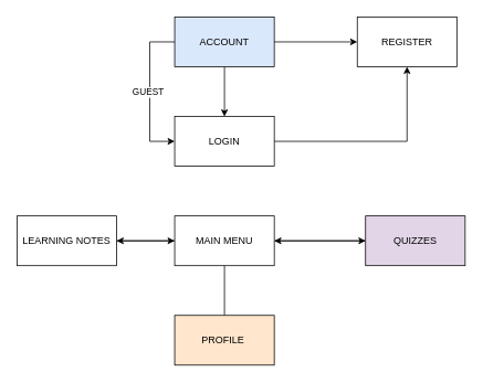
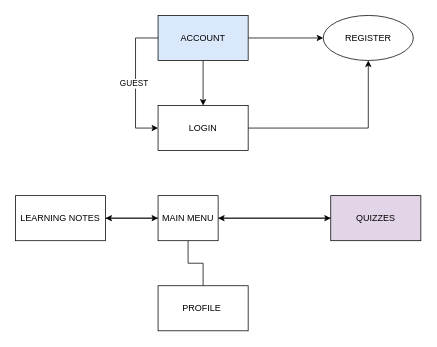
  <mxCell id="0" />
  <mxCell id="1" parent="0" />
  <mxCell id="2" style="edgeStyle=orthogonalEdgeStyle;rounded=0;orthogonalLoop=1;jettySize=auto;html=1;entryX=0.5;entryY=0;entryDx=0;entryDy=0;" edge="1" parent="1" source="6" target="8"><mxGeometry relative="1" as="geometry" /></mxCell>
  <mxCell id="3" style="edgeStyle=orthogonalEdgeStyle;rounded=0;orthogonalLoop=1;jettySize=auto;html=1;entryX=0;entryY=0.5;entryDx=0;entryDy=0;" edge="1" parent="1" source="6" target="9"><mxGeometry relative="1" as="geometry" /></mxCell>
  <mxCell id="4" style="edgeStyle=orthogonalEdgeStyle;rounded=0;orthogonalLoop=1;jettySize=auto;html=1;entryX=0;entryY=0.5;entryDx=0;entryDy=0;" edge="1" parent="1" source="6" target="8"><mxGeometry relative="1" as="geometry"><Array as="points"><mxPoint x="180" y="50" /><mxPoint x="180" y="170" /></Array></mxGeometry></mxCell>
  <mxCell id="5" value="GUEST" style="edgeLabel;html=1;align=center;verticalAlign=middle;resizable=0;points=[];" vertex="1" connectable="0" parent="4"><mxGeometry y="-3" relative="1" as="geometry"><mxPoint as="offset" /></mxGeometry></mxCell>
  <mxCell id="6" value="ACCOUNT" style="rounded=0;whiteSpace=wrap;html=1;fillColor=#dae8fc;" vertex="1" parent="1"><mxGeometry x="210" y="20" width="120" height="60" as="geometry" /></mxCell>
  <mxCell id="7" style="edgeStyle=orthogonalEdgeStyle;rounded=0;orthogonalLoop=1;jettySize=auto;html=1;" edge="1" parent="1" source="8" target="9"><mxGeometry relative="1" as="geometry" /></mxCell>
  <mxCell id="8" value="LOGIN" style="rounded=0;whiteSpace=wrap;html=1;" vertex="1" parent="1"><mxGeometry x="210" y="140" width="120" height="60" as="geometry" /></mxCell>
- <mxCell id="9" value="REGISTER" style="rounded=0;whiteSpace=wrap;html=1;" vertex="1" parent="1"><mxGeometry x="430" y="20" width="120" height="60" as="geometry" /></mxCell>
+ <mxCell id="9" value="REGISTER" style="ellipse;whiteSpace=wrap;html=1;" vertex="1" parent="1"><mxGeometry x="430" y="20" width="120" height="60" as="geometry" /></mxCell>
  <mxCell id="10" style="edgeStyle=orthogonalEdgeStyle;rounded=0;orthogonalLoop=1;jettySize=auto;html=1;" edge="1" parent="1" source="13" target="15"><mxGeometry relative="1" as="geometry" /></mxCell>
  <mxCell id="11" style="edgeStyle=orthogonalEdgeStyle;rounded=0;orthogonalLoop=1;jettySize=auto;html=1;entryX=0;entryY=0.5;entryDx=0;entryDy=0;" edge="1" parent="1" source="13" target="17"><mxGeometry relative="1" as="geometry" /></mxCell>
  <mxCell id="12" value="" style="edgeStyle=orthogonalEdgeStyle;rounded=0;orthogonalLoop=1;jettySize=auto;html=1;endArrow=none;" edge="1" parent="1" source="13" target="18"><mxGeometry relative="1" as="geometry" /></mxCell>
- <mxCell id="13" value="MAIN MENU" style="rounded=0;whiteSpace=wrap;html=1;" vertex="1" parent="1"><mxGeometry x="210" y="260" width="120" height="60" as="geometry" /></mxCell>
+ <mxCell id="13" value="MAIN MENU" style="rounded=0;whiteSpace=wrap;html=1;" vertex="1" parent="1"><mxGeometry x="210" y="260" width="80" height="60" as="geometry" /></mxCell>
  <mxCell id="14" value="" style="edgeStyle=orthogonalEdgeStyle;rounded=0;orthogonalLoop=1;jettySize=auto;html=1;" edge="1" parent="1" source="15" target="13"><mxGeometry relative="1" as="geometry" /></mxCell>
  <mxCell id="15" value="LEARNING NOTES" style="rounded=0;whiteSpace=wrap;html=1;" vertex="1" parent="1"><mxGeometry x="20" y="260" width="120" height="60" as="geometry" /></mxCell>
  <mxCell id="16" style="edgeStyle=orthogonalEdgeStyle;rounded=0;orthogonalLoop=1;jettySize=auto;html=1;entryX=1;entryY=0.5;entryDx=0;entryDy=0;" edge="1" parent="1" source="17" target="13"><mxGeometry relative="1" as="geometry" /></mxCell>
  <mxCell id="17" value="QUIZZES" style="rounded=0;whiteSpace=wrap;html=1;fillColor=#e1d5e7;" vertex="1" parent="1"><mxGeometry x="440" y="260" width="120" height="60" as="geometry" /></mxCell>
- <mxCell id="18" value="PROFILE&amp;nbsp;" style="rounded=0;whiteSpace=wrap;html=1;fillColor=#ffe6cc;" vertex="1" parent="1"><mxGeometry x="210" y="380" width="120" height="60" as="geometry" /></mxCell>
+ <mxCell id="18" value="PROFILE&amp;nbsp;" style="rounded=0;whiteSpace=wrap;html=1;" vertex="1" parent="1"><mxGeometry x="210" y="380" width="120" height="60" as="geometry" /></mxCell>
